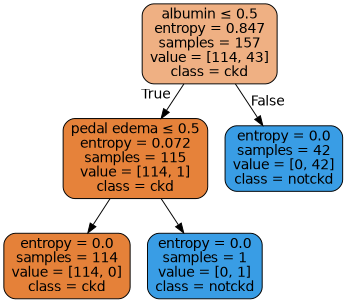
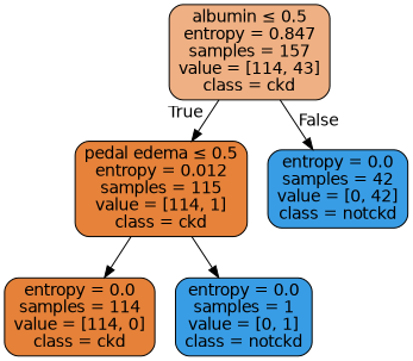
  digraph {
    node [color=black fillcolor="#399de5ff" fontname=helvetica shape=box style="filled, rounded"]
    edge [fontname=helvetica]
    n1 [fillcolor="#e581399f" label=<albumin &le; 0.5<br/>entropy = 0.847<br/>samples = 157<br/>value = [114, 43]<br/>class = ckd>]
-   n2 [fillcolor="#e58139fd" label=<pedal edema &le; 0.5<br/>entropy = 0.072<br/>samples = 115<br/>value = [114, 1]<br/>class = ckd>]
+   n2 [fillcolor="#e58139fd" label=<pedal edema &le; 0.5<br/>entropy = 0.012<br/>samples = 115<br/>value = [114, 1]<br/>class = ckd>]
    n3 [label=<entropy = 0.0<br/>samples = 42<br/>value = [0, 42]<br/>class = notckd>]
    n4 [fillcolor="#e58139ff" label=<entropy = 0.0<br/>samples = 114<br/>value = [114, 0]<br/>class = ckd>]
    n5 [label=<entropy = 0.0<br/>samples = 1<br/>value = [0, 1]<br/>class = notckd>]
    n1 -> n2 [headlabel=True labelangle=45 labeldistance=2.5]
    n1 -> n3 [headlabel=False labelangle=-45 labeldistance=2.5]
    n2 -> n4
    n2 -> n5
  }
